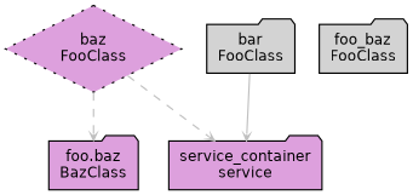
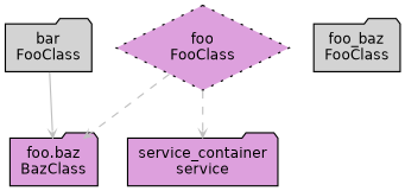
  digraph {
    fontname="DejaVu Sans"
    node [fillcolor=plum fontname="DejaVu Sans" fontsize=11 shape=folder style=filled]
    edge [arrowhead=open arrowsize=0.5 color=grey fontname="DejaVu Sans" fontsize=9 style=dashed]
-   n1 [label="baz\nFooClass\n" shape=diamond style="dotted,filled"]
+   n1 [label="foo\nFooClass\n" shape=diamond style="dotted,filled"]
    n2 [label="foo.baz\nBazClass\n"]
    n3 [label="service_container\nservice\n"]
    n4 [fillcolor=lightgrey label="bar\nFooClass\n"]
    n5 [fillcolor=lightgrey label="foo_baz\nFooClass\n"]
    n1 -> n2
    n1 -> n3
-   n4 -> n3 [style=solid]
+   n4 -> n2 [style=solid]
  }
